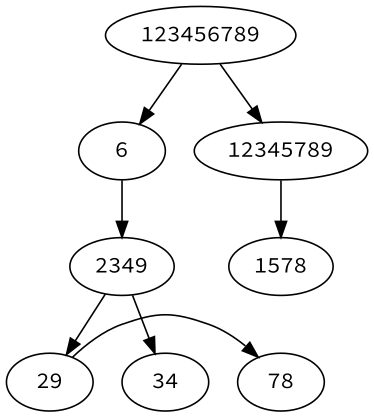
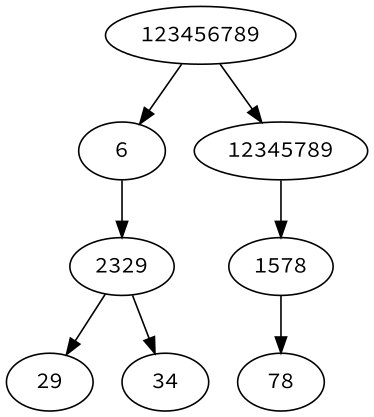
  digraph {
    fontname="Source Code Pro"
    node [fontname="Source Code Pro"]
    edge [fontname="Source Code Pro"]
    29
    34
    78
-   2349
+   2349 [label=2329]
    1578
    12345789
    6
    123456789
    subgraph sub_1 {
      rank=same
      29
      34
      78
    }
    subgraph sub_2 {
      rank=same
      2349
      1578
    }
    subgraph sub_3 {
      rank=same
      12345789
      6
    }
    2349 -> 29
    2349 -> 34
-   29 -> 78
+   1578 -> 78
    12345789 -> 1578
    6 -> 2349
    123456789 -> 12345789
    123456789 -> 6
  }
